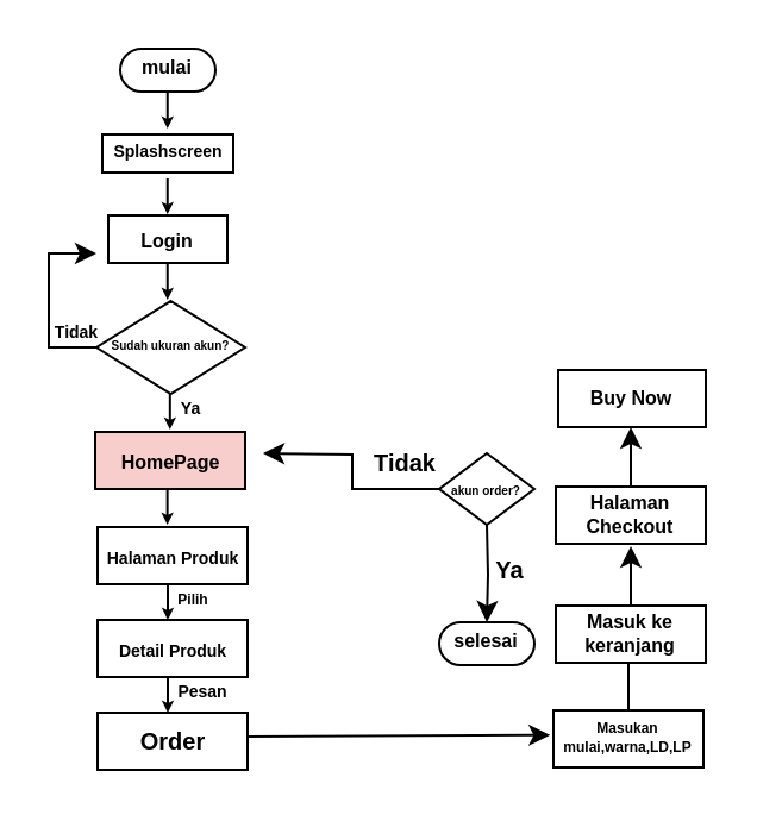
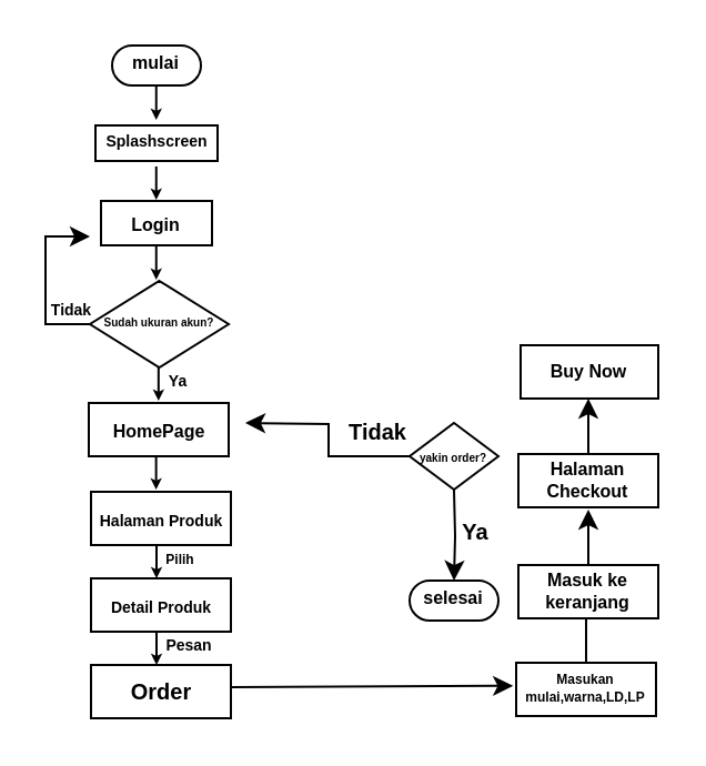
  <mxCell id="0" />
  <mxCell id="1" parent="0" />
  <mxCell id="2" value="&lt;p style=&quot;line-height: 90%;&quot;&gt;&lt;font style=&quot;font-size: 8px;&quot;&gt;mulai&lt;/font&gt;&lt;/p&gt;" style="rounded=1;whiteSpace=wrap;html=1;arcSize=50;spacingBottom=3;fontStyle=1" vertex="1" parent="1"><mxGeometry x="50" y="20" width="40" height="18" as="geometry" /></mxCell>
  <mxCell id="3" style="edgeStyle=orthogonalEdgeStyle;rounded=0;orthogonalLoop=1;jettySize=auto;html=1;" edge="1" parent="1" source="4"><mxGeometry relative="1" as="geometry"><mxPoint x="40" y="106" as="targetPoint" /><Array as="points"><mxPoint x="20" y="145" /><mxPoint x="20" y="106" /></Array></mxGeometry></mxCell>
  <mxCell id="4" value="&lt;span style=&quot;font-size: 5px; background-color: initial;&quot;&gt;Sudah ukuran akun?&lt;/span&gt;" style="rhombus;whiteSpace=wrap;html=1;spacingBottom=2;spacingLeft=0;spacing=-7;spacingTop=-2;fontStyle=1;fontSize=5;" vertex="1" parent="1"><mxGeometry x="40" y="126" width="62.5" height="39" as="geometry" /></mxCell>
  <mxCell id="5" value="&lt;font style=&quot;font-size: 8px;&quot;&gt;Login&lt;/font&gt;" style="rounded=0;whiteSpace=wrap;html=1;spacingBottom=1;fontStyle=1" vertex="1" parent="1"><mxGeometry x="45" width="50" height="20" as="geometry" y="90" /></mxCell>
  <mxCell id="6" value="" style="endArrow=classic;html=1;rounded=0;entryX=0.5;entryY=0;entryDx=0;entryDy=0;exitX=0.5;exitY=1;exitDx=0;exitDy=0;endSize=2;fontStyle=1" edge="1" parent="1"><mxGeometry width="50" height="50" relative="1" as="geometry"><mxPoint x="69.88" y="38.5" as="sourcePoint" /><mxPoint x="69.88" y="53.5" as="targetPoint" /></mxGeometry></mxCell>
  <mxCell id="7" value="" style="endArrow=classic;html=1;rounded=0;entryX=0.5;entryY=0;entryDx=0;entryDy=0;exitX=0.5;exitY=1;exitDx=0;exitDy=0;endSize=2;fontStyle=1" edge="1" parent="1"><mxGeometry width="50" height="50" relative="1" as="geometry"><mxPoint x="69.88" y="110.5" as="sourcePoint" /><mxPoint x="69.88" y="125.5" as="targetPoint" /></mxGeometry></mxCell>
  <mxCell id="8" value="" style="endArrow=classic;html=1;rounded=0;entryX=0.5;entryY=0;entryDx=0;entryDy=0;exitX=0.5;exitY=1;exitDx=0;exitDy=0;endSize=2;fontStyle=1" edge="1" parent="1"><mxGeometry width="50" height="50" relative="1" as="geometry"><mxPoint x="70.91" y="165" as="sourcePoint" /><mxPoint x="70.91" y="180" as="targetPoint" /></mxGeometry></mxCell>
  <mxCell id="9" value="&lt;font style=&quot;font-size: 7px;&quot;&gt;Ya&lt;/font&gt;" style="text;html=1;strokeColor=none;fillColor=none;align=center;verticalAlign=middle;whiteSpace=wrap;rounded=0;fontStyle=1" vertex="1" parent="1"><mxGeometry x="70" y="165" width="20" height="10" as="geometry" /></mxCell>
  <mxCell id="10" value="&lt;font style=&quot;font-size: 7px;&quot;&gt;Tidak&lt;/font&gt;" style="text;html=1;strokeColor=none;fillColor=none;align=center;verticalAlign=middle;whiteSpace=wrap;rounded=0;fontStyle=1" vertex="1" parent="1"><mxGeometry x="22" y="133" width="20" height="10" as="geometry" /></mxCell>
  <mxCell id="11" value="&lt;font style=&quot;font-size: 7px;&quot;&gt;Splashscreen&lt;/font&gt;" style="rounded=0;whiteSpace=wrap;html=1;spacingBottom=5;fontStyle=1" vertex="1" parent="1"><mxGeometry x="42.5" y="56" width="55" height="16" as="geometry" /></mxCell>
  <mxCell id="12" value="" style="endArrow=classic;html=1;rounded=0;entryX=0.5;entryY=0;entryDx=0;entryDy=0;exitX=0.5;exitY=1;exitDx=0;exitDy=0;endSize=2;fontStyle=1" edge="1" parent="1"><mxGeometry width="50" height="50" relative="1" as="geometry"><mxPoint x="69.88" y="74.5" as="sourcePoint" /><mxPoint x="69.88" y="89.5" as="targetPoint" /></mxGeometry></mxCell>
  <mxCell id="13" value="" style="endArrow=classic;html=1;rounded=0;entryX=0.5;entryY=0;entryDx=0;entryDy=0;exitX=0.5;exitY=1;exitDx=0;exitDy=0;endSize=2;fontStyle=1" edge="1" parent="1"><mxGeometry width="50" height="50" relative="1" as="geometry"><mxPoint x="69.82" y="205" as="sourcePoint" /><mxPoint x="69.82" y="220" as="targetPoint" /></mxGeometry></mxCell>
  <mxCell id="14" value="&lt;font style=&quot;font-size: 7px;&quot;&gt;Halaman Produk&lt;/font&gt;" style="rounded=0;whiteSpace=wrap;html=1;spacingBottom=1;fontStyle=1" vertex="1" parent="1"><mxGeometry x="40.5" y="221" width="63" height="24" as="geometry" /></mxCell>
  <mxCell id="15" value="" style="endArrow=classic;html=1;rounded=0;entryX=0.5;entryY=0;entryDx=0;entryDy=0;exitX=0.5;exitY=1;exitDx=0;exitDy=0;endSize=2;fontStyle=1" edge="1" parent="1"><mxGeometry width="50" height="50" relative="1" as="geometry"><mxPoint x="70" y="245" as="sourcePoint" /><mxPoint x="70" y="260" as="targetPoint" /></mxGeometry></mxCell>
- <mxCell id="16" value="&lt;font style=&quot;font-size: 8px;&quot;&gt;HomePage&lt;/font&gt;" style="rounded=0;whiteSpace=wrap;html=1;spacingBottom=1;fontStyle=1;fillColor=#f8cecc;" vertex="1" parent="1"><mxGeometry x="39.5" y="181" width="63" height="24" as="geometry" /></mxCell>
+ <mxCell id="16" value="&lt;font style=&quot;font-size: 8px;&quot;&gt;HomePage&lt;/font&gt;" style="rounded=0;whiteSpace=wrap;html=1;spacingBottom=1;fontStyle=1" vertex="1" parent="1"><mxGeometry x="39.5" y="181" width="63" height="24" as="geometry" /></mxCell>
  <mxCell id="17" value="&lt;font style=&quot;font-size: 7px;&quot;&gt;Detail Produk&lt;/font&gt;" style="rounded=0;whiteSpace=wrap;html=1;spacingBottom=1;fontStyle=1" vertex="1" parent="1"><mxGeometry x="40.5" y="260" width="63" height="24" as="geometry" /></mxCell>
  <mxCell id="18" value="" style="endArrow=classic;html=1;rounded=0;entryX=0.5;entryY=0;entryDx=0;entryDy=0;exitX=0.5;exitY=1;exitDx=0;exitDy=0;endSize=2;fontStyle=1" edge="1" parent="1"><mxGeometry width="50" height="50" relative="1" as="geometry"><mxPoint x="70" y="284" as="sourcePoint" /><mxPoint x="70" y="299" as="targetPoint" /></mxGeometry></mxCell>
  <mxCell id="19" value="&lt;font style=&quot;font-size: 10px;&quot;&gt;Order&lt;/font&gt;" style="rounded=0;whiteSpace=wrap;html=1;spacingBottom=1;fontStyle=1" vertex="1" parent="1"><mxGeometry x="40.5" y="299" width="63" height="24" as="geometry" /></mxCell>
  <mxCell id="20" value="&lt;font style=&quot;font-size: 7px;&quot;&gt;Pesan&lt;/font&gt;" style="text;html=1;strokeColor=none;fillColor=none;align=center;verticalAlign=middle;whiteSpace=wrap;rounded=0;fontStyle=1" vertex="1" parent="1"><mxGeometry x="70" y="284" width="30" height="10" as="geometry" /></mxCell>
  <mxCell id="21" value="&lt;font style=&quot;font-size: 6px;&quot;&gt;Pilih&lt;/font&gt;" style="text;html=1;strokeColor=none;fillColor=none;align=center;verticalAlign=middle;whiteSpace=wrap;rounded=0;fontStyle=1" vertex="1" parent="1"><mxGeometry x="51" y="235" width="60" height="30" as="geometry" /></mxCell>
  <mxCell id="22" style="edgeStyle=orthogonalEdgeStyle;rounded=0;orthogonalLoop=1;jettySize=auto;html=1;" edge="1" parent="1" source="23"><mxGeometry relative="1" as="geometry"><mxPoint x="263.5" y="279" as="targetPoint" /></mxGeometry></mxCell>
  <mxCell id="23" value="&lt;font style=&quot;font-size: 6px;&quot;&gt;Masukan mulai,warna,LD,LP&lt;/font&gt;" style="rounded=0;whiteSpace=wrap;html=1;spacingBottom=1;fontStyle=1;fontSize=6;" vertex="1" parent="1"><mxGeometry x="232" y="298" width="63" height="24" as="geometry" /></mxCell>
  <mxCell id="24" style="edgeStyle=orthogonalEdgeStyle;rounded=0;orthogonalLoop=1;jettySize=auto;html=1;" edge="1" parent="1" source="25"><mxGeometry relative="1" as="geometry"><mxPoint x="264.5" y="229" as="targetPoint" /></mxGeometry></mxCell>
  <mxCell id="25" value="Masuk ke keranjang" style="rounded=0;whiteSpace=wrap;html=1;spacingBottom=1;fontStyle=1;fontSize=8;" vertex="1" parent="1"><mxGeometry x="233" y="254" width="63" height="24" as="geometry" /></mxCell>
  <mxCell id="26" style="edgeStyle=orthogonalEdgeStyle;rounded=0;orthogonalLoop=1;jettySize=auto;html=1;" edge="1" parent="1" source="27"><mxGeometry relative="1" as="geometry"><mxPoint x="264.5" y="179" as="targetPoint" /></mxGeometry></mxCell>
  <mxCell id="27" value="Halaman Checkout" style="rounded=0;whiteSpace=wrap;html=1;spacingBottom=1;fontStyle=1;fontSize=8;" vertex="1" parent="1"><mxGeometry x="233" y="204" width="63" height="24" as="geometry" /></mxCell>
  <mxCell id="28" value="Buy Now" style="rounded=0;whiteSpace=wrap;html=1;spacingBottom=1;fontStyle=1;fontSize=8;" vertex="1" parent="1"><mxGeometry x="234" y="155" width="62" height="24" as="geometry" /></mxCell>
  <mxCell id="29" value="" style="endArrow=classic;html=1;rounded=0;entryX=-0.022;entryY=0.433;entryDx=0;entryDy=0;entryPerimeter=0;" edge="1" parent="1" target="23"><mxGeometry width="50" height="50" relative="1" as="geometry"><mxPoint x="103.5" y="309" as="sourcePoint" /><mxPoint x="174.913" y="309.144" as="targetPoint" /></mxGeometry></mxCell>
  <mxCell id="30" style="edgeStyle=orthogonalEdgeStyle;rounded=0;orthogonalLoop=1;jettySize=auto;html=1;" edge="1" parent="1" target="33"><mxGeometry relative="1" as="geometry"><mxPoint x="204" y="240" as="targetPoint" /><mxPoint x="204" y="220" as="sourcePoint" /></mxGeometry></mxCell>
  <mxCell id="31" style="edgeStyle=orthogonalEdgeStyle;rounded=0;orthogonalLoop=1;jettySize=auto;html=1;" edge="1" parent="1" source="32"><mxGeometry relative="1" as="geometry"><mxPoint x="110" y="190" as="targetPoint" /></mxGeometry></mxCell>
- <mxCell id="32" value="akun order?" style="rhombus;whiteSpace=wrap;html=1;fontSize=5;fontStyle=1" vertex="1" parent="1"><mxGeometry x="184" y="190" width="40" height="30" as="geometry" /></mxCell>
+ <mxCell id="32" value="yakin order?" style="rhombus;whiteSpace=wrap;html=1;fontSize=5;fontStyle=1" vertex="1" parent="1"><mxGeometry x="184" y="190" width="40" height="30" as="geometry" /></mxCell>
  <mxCell id="33" value="&lt;p style=&quot;line-height: 90%;&quot;&gt;&lt;font style=&quot;font-size: 8px;&quot;&gt;selesai&lt;/font&gt;&lt;/p&gt;" style="rounded=1;whiteSpace=wrap;html=1;arcSize=50;spacingBottom=3;fontStyle=1" vertex="1" parent="1"><mxGeometry x="184" y="261" width="40" height="18" as="geometry" /></mxCell>
  <mxCell id="34" value="Ya" style="text;html=1;strokeColor=none;fillColor=none;align=center;verticalAlign=middle;whiteSpace=wrap;rounded=0;fontSize=10;fontStyle=1" vertex="1" parent="1"><mxGeometry x="184" y="224" width="60" height="30" as="geometry" /></mxCell>
  <mxCell id="35" value="Tidak" style="text;html=1;strokeColor=none;fillColor=none;align=center;verticalAlign=middle;whiteSpace=wrap;rounded=0;fontSize=10;fontStyle=1" vertex="1" parent="1"><mxGeometry x="140" y="179" width="60" height="30" as="geometry" /></mxCell>
